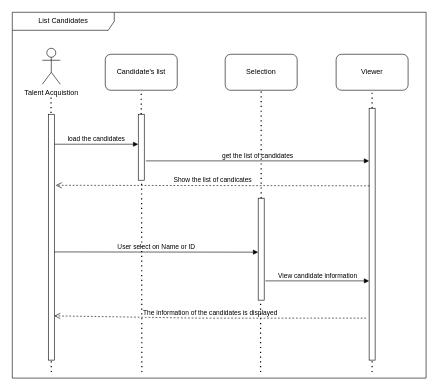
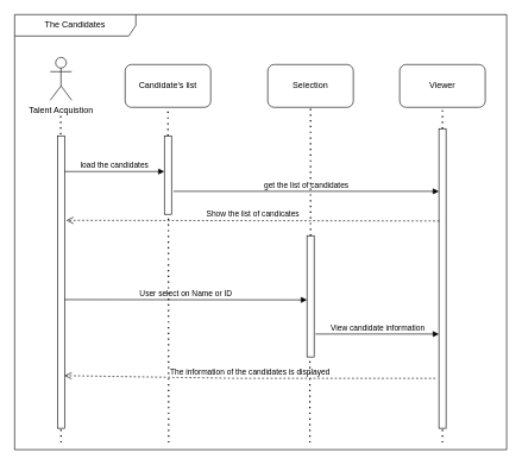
  <mxCell id="0" />
  <mxCell id="1" parent="0" />
  <mxCell id="2" value="" style="endArrow=none;dashed=1;html=1;dashPattern=1 3;strokeWidth=2;rounded=0;" edge="1" parent="1"><mxGeometry width="50" height="50" relative="1" as="geometry"><mxPoint x="85" y="620" as="sourcePoint" /><mxPoint x="84.567" y="159" as="targetPoint" /></mxGeometry></mxCell>
  <mxCell id="3" value="" style="endArrow=none;dashed=1;html=1;dashPattern=1 3;strokeWidth=2;rounded=0;entryX=0.5;entryY=1;entryDx=0;entryDy=0;" edge="1" parent="1"><mxGeometry width="50" height="50" relative="1" as="geometry"><mxPoint x="620" y="620" as="sourcePoint" /><mxPoint x="620" y="150" as="targetPoint" /></mxGeometry></mxCell>
  <mxCell id="4" value="" style="html=1;points=[];perimeter=orthogonalPerimeter;" parent="1" vertex="1"><mxGeometry x="80" y="190" width="10" height="410" as="geometry" /></mxCell>
  <mxCell id="5" value="" style="html=1;points=[];perimeter=orthogonalPerimeter;" parent="1" vertex="1"><mxGeometry x="230" y="190" width="10" height="110" as="geometry" /></mxCell>
  <mxCell id="6" value="" style="html=1;points=[];perimeter=orthogonalPerimeter;" parent="1" vertex="1"><mxGeometry x="430" y="330" width="10" height="170" as="geometry" /></mxCell>
  <mxCell id="7" value="Talent Acquistion" style="shape=umlActor;verticalLabelPosition=bottom;verticalAlign=top;html=1;" parent="1" vertex="1"><mxGeometry x="70" y="80" width="30" height="60" as="geometry" /></mxCell>
  <mxCell id="8" value="Viewer" style="rounded=1;whiteSpace=wrap;html=1;" parent="1" vertex="1"><mxGeometry x="560" y="90" width="120" height="60" as="geometry" /></mxCell>
  <mxCell id="9" value="Candidate's list" style="rounded=1;whiteSpace=wrap;html=1;" parent="1" vertex="1"><mxGeometry x="175" y="90" width="120" height="60" as="geometry" /></mxCell>
  <mxCell id="10" value="load the candidates" style="html=1;verticalAlign=bottom;endArrow=block;rounded=0;" parent="1" edge="1"><mxGeometry width="80" relative="1" as="geometry"><mxPoint x="90" y="240" as="sourcePoint" /><mxPoint x="230" y="240" as="targetPoint" /></mxGeometry></mxCell>
  <mxCell id="11" value="get the list of candidates" style="html=1;verticalAlign=bottom;endArrow=block;rounded=0;exitX=1.28;exitY=0.707;exitDx=0;exitDy=0;exitPerimeter=0;" parent="1" source="5" target="15" edge="1"><mxGeometry width="80" relative="1" as="geometry"><mxPoint x="360" y="360" as="sourcePoint" /><mxPoint x="440" y="360" as="targetPoint" /></mxGeometry></mxCell>
  <mxCell id="12" value="User select on Name or ID" style="html=1;verticalAlign=bottom;endArrow=block;rounded=0;exitX=1;exitY=0.56;exitDx=0;exitDy=0;exitPerimeter=0;" parent="1" source="4" edge="1"><mxGeometry width="80" relative="1" as="geometry"><mxPoint x="120" y="389.5" as="sourcePoint" /><mxPoint x="430" y="420" as="targetPoint" /></mxGeometry></mxCell>
  <mxCell id="13" value="The information of the candidates is displayed" style="html=1;verticalAlign=bottom;endArrow=open;dashed=1;endSize=8;rounded=0;entryX=1;entryY=0.82;entryDx=0;entryDy=0;entryPerimeter=0;" parent="1" target="4" edge="1"><mxGeometry relative="1" as="geometry"><mxPoint x="610" y="530" as="sourcePoint" /><mxPoint x="70" y="470" as="targetPoint" /><Array as="points"><mxPoint x="390" y="530" /><mxPoint x="330" y="530" /></Array></mxGeometry></mxCell>
  <mxCell id="14" value="Selection" style="rounded=1;whiteSpace=wrap;html=1;" parent="1" vertex="1"><mxGeometry x="375" y="90" width="120" height="60" as="geometry" /></mxCell>
  <mxCell id="15" value="" style="html=1;points=[];perimeter=orthogonalPerimeter;" parent="1" vertex="1"><mxGeometry x="615" y="180" width="10" height="420" as="geometry" /></mxCell>
  <mxCell id="16" value="Show the list of candicates" style="html=1;verticalAlign=bottom;endArrow=open;dashed=1;endSize=8;rounded=0;exitX=0.06;exitY=0.308;exitDx=0;exitDy=0;exitPerimeter=0;entryX=1.24;entryY=0.289;entryDx=0;entryDy=0;entryPerimeter=0;" parent="1" source="15" target="4" edge="1"><mxGeometry relative="1" as="geometry"><mxPoint x="420" y="350" as="sourcePoint" /><mxPoint x="340" y="350" as="targetPoint" /></mxGeometry></mxCell>
  <mxCell id="17" value="" style="endArrow=none;dashed=1;html=1;dashPattern=1 3;strokeWidth=2;rounded=0;entryX=0.5;entryY=1;entryDx=0;entryDy=0;" parent="1" source="5" target="9" edge="1"><mxGeometry width="50" height="50" relative="1" as="geometry"><mxPoint x="350" y="380" as="sourcePoint" /><mxPoint x="400" y="330" as="targetPoint" /></mxGeometry></mxCell>
  <mxCell id="18" value="" style="endArrow=none;dashed=1;html=1;dashPattern=1 3;strokeWidth=2;rounded=0;entryX=0.56;entryY=1.013;entryDx=0;entryDy=0;entryPerimeter=0;" parent="1" target="5" edge="1"><mxGeometry width="50" height="50" relative="1" as="geometry"><mxPoint x="236" y="620" as="sourcePoint" /><mxPoint x="245" y="160" as="targetPoint" /></mxGeometry></mxCell>
  <mxCell id="19" value="" style="endArrow=none;dashed=1;html=1;dashPattern=1 3;strokeWidth=2;rounded=0;entryX=0.5;entryY=1;entryDx=0;entryDy=0;" parent="1" source="6" target="14" edge="1"><mxGeometry width="50" height="50" relative="1" as="geometry"><mxPoint x="350" y="380" as="sourcePoint" /><mxPoint x="400" y="330" as="targetPoint" /></mxGeometry></mxCell>
  <mxCell id="20" value="" style="endArrow=none;dashed=1;html=1;dashPattern=1 3;strokeWidth=2;rounded=0;entryX=0.4;entryY=1.013;entryDx=0;entryDy=0;entryPerimeter=0;" parent="1" target="6" edge="1"><mxGeometry width="50" height="50" relative="1" as="geometry"><mxPoint x="434" y="620" as="sourcePoint" /><mxPoint x="400" y="330" as="targetPoint" /></mxGeometry></mxCell>
  <mxCell id="21" value="View candidate information" style="html=1;verticalAlign=bottom;endArrow=block;rounded=0;exitX=1.2;exitY=0.811;exitDx=0;exitDy=0;exitPerimeter=0;" parent="1" source="6" target="15" edge="1"><mxGeometry width="80" relative="1" as="geometry"><mxPoint x="340" y="350" as="sourcePoint" /><mxPoint x="420" y="350" as="targetPoint" /></mxGeometry></mxCell>
- <mxCell id="22" value="List Candidates" style="shape=umlFrame;whiteSpace=wrap;html=1;width=170;height=30;" vertex="1" parent="1"><mxGeometry y="20" width="690" height="610" as="geometry" x="20" /></mxCell>
+ <mxCell id="22" value="The Candidates" style="shape=umlFrame;whiteSpace=wrap;html=1;width=170;height=30;" vertex="1" parent="1"><mxGeometry y="20" width="690" height="610" as="geometry" x="20" /></mxCell>
